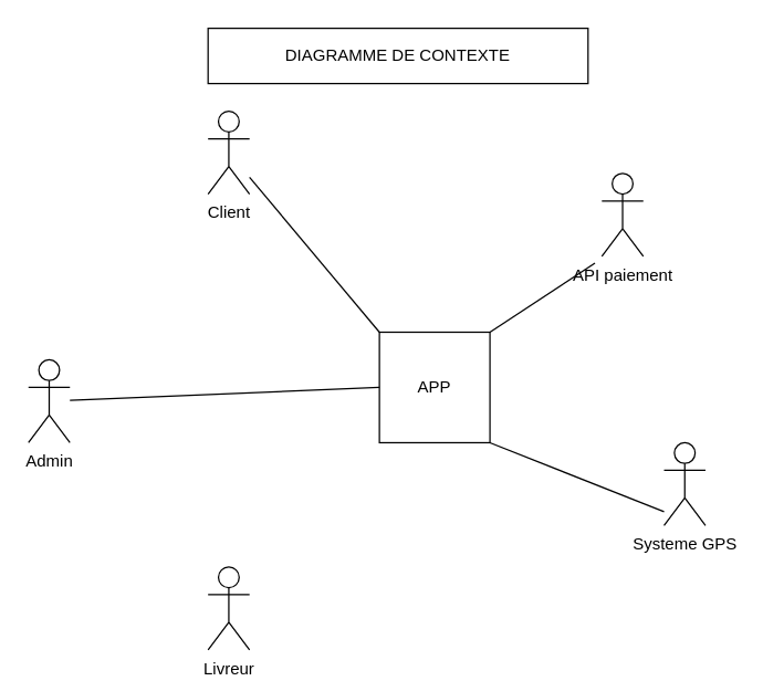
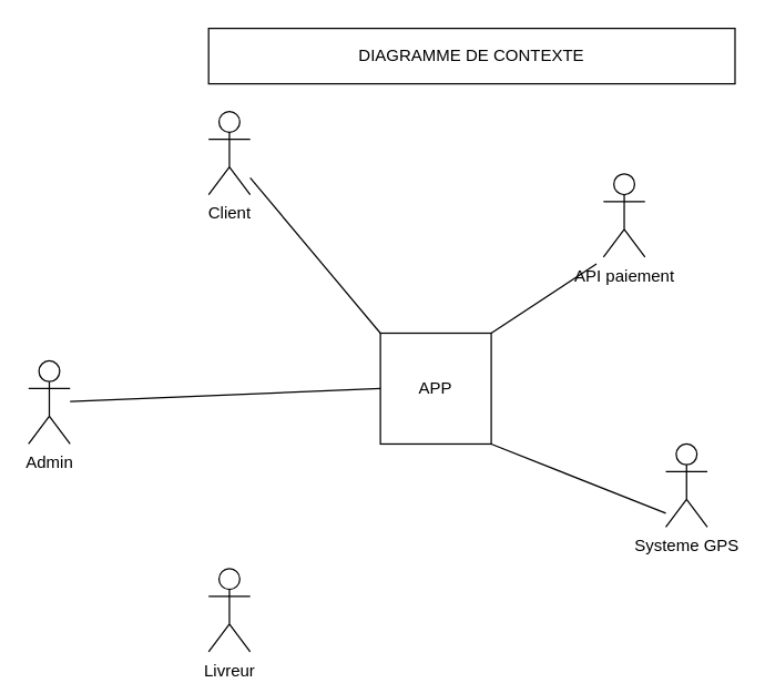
  <mxCell id="0" />
  <mxCell id="1" parent="0" />
  <mxCell id="2" value="APP" style="whiteSpace=wrap;html=1;aspect=fixed;" vertex="1" parent="1"><mxGeometry x="274" y="240" width="80" height="80" as="geometry" /></mxCell>
  <mxCell id="3" value="Client" style="shape=umlActor;verticalLabelPosition=bottom;verticalAlign=top;html=1;outlineConnect=0;" vertex="1" parent="1"><mxGeometry x="150" y="80" width="30" height="60" as="geometry" /></mxCell>
  <mxCell id="4" value="Admin" style="shape=umlActor;verticalLabelPosition=bottom;verticalAlign=top;html=1;outlineConnect=0;" vertex="1" parent="1"><mxGeometry x="20" y="260" width="30" height="60" as="geometry" /></mxCell>
  <mxCell id="5" value="Livreur" style="shape=umlActor;verticalLabelPosition=bottom;verticalAlign=top;html=1;outlineConnect=0;" vertex="1" parent="1"><mxGeometry x="150" y="410" width="30" height="60" as="geometry" /></mxCell>
  <mxCell id="6" value="Systeme GPS" style="shape=umlActor;verticalLabelPosition=bottom;verticalAlign=top;html=1;outlineConnect=0;" vertex="1" parent="1"><mxGeometry x="480" y="320" width="30" height="60" as="geometry" /></mxCell>
  <mxCell id="7" value="API paiement" style="shape=umlActor;verticalLabelPosition=bottom;verticalAlign=top;html=1;outlineConnect=0;" vertex="1" parent="1"><mxGeometry x="435" y="125" width="30" height="60" as="geometry" /></mxCell>
  <mxCell id="8" value="" style="endArrow=none;html=1;rounded=0;exitX=0;exitY=0;exitDx=0;exitDy=0;" edge="1" parent="1" source="2" target="3"><mxGeometry width="50" height="50" relative="1" as="geometry"><mxPoint x="120" y="170" as="sourcePoint" /><mxPoint x="170" y="120" as="targetPoint" /></mxGeometry></mxCell>
  <mxCell id="9" value="" style="endArrow=none;html=1;rounded=0;exitX=1;exitY=1;exitDx=0;exitDy=0;" edge="1" parent="1" source="2"><mxGeometry width="50" height="50" relative="1" as="geometry"><mxPoint x="430" y="420" as="sourcePoint" /><mxPoint x="480" y="370" as="targetPoint" /></mxGeometry></mxCell>
  <mxCell id="10" value="" style="endArrow=none;html=1;rounded=0;exitX=1;exitY=0;exitDx=0;exitDy=0;" edge="1" parent="1" source="2"><mxGeometry width="50" height="50" relative="1" as="geometry"><mxPoint x="410" y="220" as="sourcePoint" /><mxPoint x="430" y="190" as="targetPoint" /></mxGeometry></mxCell>
  <mxCell id="11" value="" style="endArrow=none;html=1;rounded=0;exitX=0;exitY=0.5;exitDx=0;exitDy=0;" edge="1" parent="1" source="2" target="4"><mxGeometry width="50" height="50" relative="1" as="geometry"><mxPoint x="330" y="320" as="sourcePoint" /><mxPoint x="380" y="270" as="targetPoint" /></mxGeometry></mxCell>
- <mxCell id="12" value="DIAGRAMME DE CONTEXTE" style="rounded=0;whiteSpace=wrap;html=1;" vertex="1" parent="1"><mxGeometry x="150" y="20" width="275" height="40" as="geometry" /></mxCell>
+ <mxCell id="12" value="DIAGRAMME DE CONTEXTE" style="rounded=0;whiteSpace=wrap;html=1;" vertex="1" parent="1"><mxGeometry x="150" y="20" width="380" height="40" as="geometry" /></mxCell>
